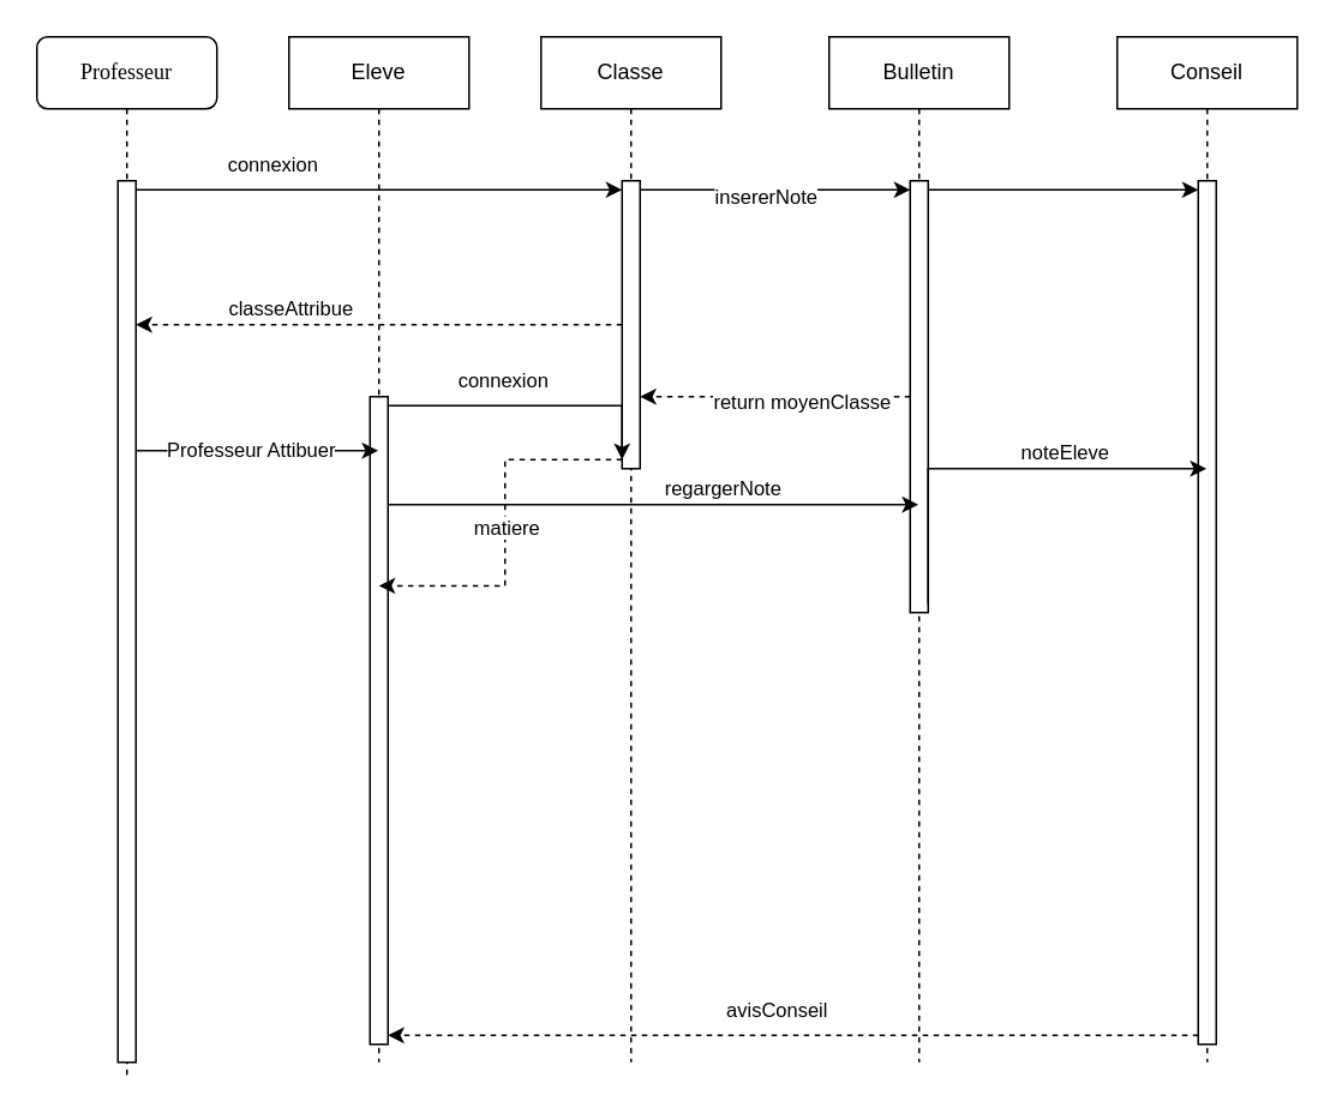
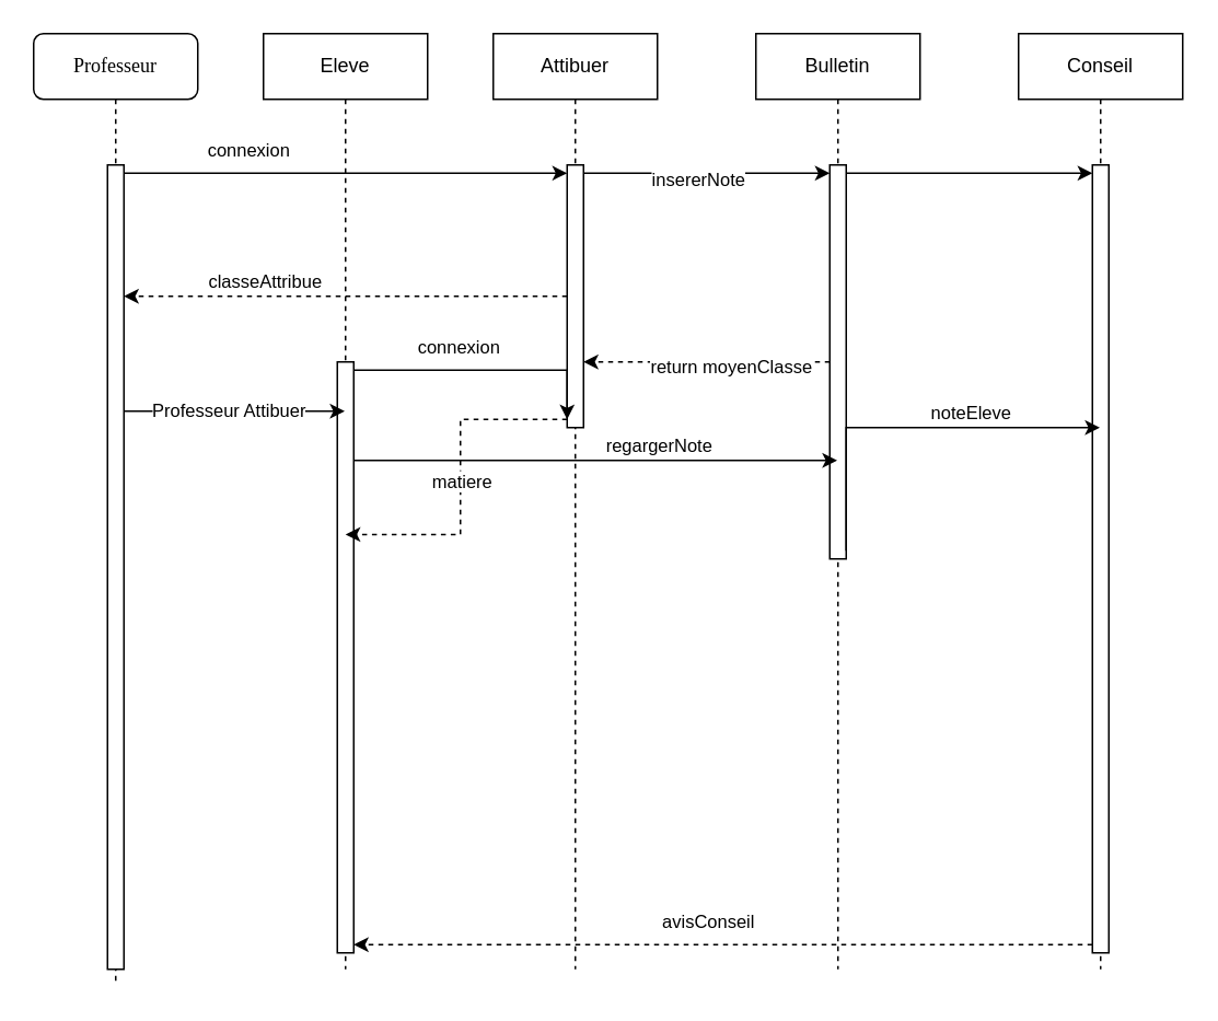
  <mxCell id="0" />
  <mxCell id="1" parent="0" />
  <mxCell id="2" value="Professeur" style="shape=umlLifeline;perimeter=lifelinePerimeter;whiteSpace=wrap;html=1;container=1;collapsible=0;recursiveResize=0;outlineConnect=0;rounded=1;shadow=0;comic=0;labelBackgroundColor=none;strokeWidth=1;fontFamily=Verdana;fontSize=12;align=center;" parent="1" vertex="1"><mxGeometry x="20" y="20" width="100" height="580" as="geometry" /></mxCell>
  <mxCell id="3" value="" style="html=1;points=[[0,0,0,0,5],[0,1,0,0,-5],[1,0,0,0,5],[1,1,0,0,-5]];perimeter=orthogonalPerimeter;outlineConnect=0;targetShapes=umlLifeline;portConstraint=eastwest;newEdgeStyle={&quot;curved&quot;:0,&quot;rounded&quot;:0};" vertex="1" parent="2"><mxGeometry x="45" y="80" width="10" height="490" as="geometry" /></mxCell>
- <mxCell id="4" value="Classe" style="shape=umlLifeline;perimeter=lifelinePerimeter;whiteSpace=wrap;html=1;container=1;dropTarget=0;collapsible=0;recursiveResize=0;outlineConnect=0;portConstraint=eastwest;newEdgeStyle={&quot;curved&quot;:0,&quot;rounded&quot;:0};" vertex="1" parent="1"><mxGeometry x="300" y="20" width="100" height="570" as="geometry" /></mxCell>
+ <mxCell id="4" value="Attibuer" style="shape=umlLifeline;perimeter=lifelinePerimeter;whiteSpace=wrap;html=1;container=1;dropTarget=0;collapsible=0;recursiveResize=0;outlineConnect=0;portConstraint=eastwest;newEdgeStyle={&quot;curved&quot;:0,&quot;rounded&quot;:0};" vertex="1" parent="1"><mxGeometry x="300" y="20" width="100" height="570" as="geometry" /></mxCell>
  <mxCell id="5" value="" style="html=1;points=[[0,0,0,0,5],[0,1,0,0,-5],[1,0,0,0,5],[1,1,0,0,-5]];perimeter=orthogonalPerimeter;outlineConnect=0;targetShapes=umlLifeline;portConstraint=eastwest;newEdgeStyle={&quot;curved&quot;:0,&quot;rounded&quot;:0};" vertex="1" parent="4"><mxGeometry x="45" y="80" width="10" height="160" as="geometry" /></mxCell>
  <mxCell id="6" style="edgeStyle=orthogonalEdgeStyle;rounded=0;orthogonalLoop=1;jettySize=auto;html=1;curved=0;exitX=1;exitY=0;exitDx=0;exitDy=5;exitPerimeter=0;entryX=0;entryY=0;entryDx=0;entryDy=5;entryPerimeter=0;" edge="1" parent="1" source="3" target="5"><mxGeometry relative="1" as="geometry" /></mxCell>
  <mxCell id="7" value="connexion" style="edgeLabel;html=1;align=center;verticalAlign=middle;resizable=0;points=[];" vertex="1" connectable="0" parent="6"><mxGeometry x="-0.029" relative="1" as="geometry"><mxPoint x="-56" y="-15" as="offset" /></mxGeometry></mxCell>
  <mxCell id="8" value="Bulletin" style="shape=umlLifeline;perimeter=lifelinePerimeter;whiteSpace=wrap;html=1;container=1;dropTarget=0;collapsible=0;recursiveResize=0;outlineConnect=0;portConstraint=eastwest;newEdgeStyle={&quot;curved&quot;:0,&quot;rounded&quot;:0};" vertex="1" parent="1"><mxGeometry x="460" y="20" width="100" height="570" as="geometry" /></mxCell>
  <mxCell id="9" value="" style="html=1;points=[[0,0,0,0,5],[0,1,0,0,-5],[1,0,0,0,5],[1,1,0,0,-5]];perimeter=orthogonalPerimeter;outlineConnect=0;targetShapes=umlLifeline;portConstraint=eastwest;newEdgeStyle={&quot;curved&quot;:0,&quot;rounded&quot;:0};" vertex="1" parent="8"><mxGeometry x="45" y="80" width="10" height="240" as="geometry" /></mxCell>
  <mxCell id="10" style="edgeStyle=orthogonalEdgeStyle;rounded=0;orthogonalLoop=1;jettySize=auto;html=1;curved=0;exitX=1;exitY=0;exitDx=0;exitDy=5;exitPerimeter=0;entryX=0;entryY=0;entryDx=0;entryDy=5;entryPerimeter=0;" edge="1" parent="1" source="5" target="9"><mxGeometry relative="1" as="geometry" /></mxCell>
  <mxCell id="11" value="insererNote" style="edgeLabel;html=1;align=center;verticalAlign=middle;resizable=0;points=[];" vertex="1" connectable="0" parent="10"><mxGeometry x="-0.086" y="-3" relative="1" as="geometry"><mxPoint as="offset" /></mxGeometry></mxCell>
  <mxCell id="12" value="Conseil" style="shape=umlLifeline;perimeter=lifelinePerimeter;whiteSpace=wrap;html=1;container=1;dropTarget=0;collapsible=0;recursiveResize=0;outlineConnect=0;portConstraint=eastwest;newEdgeStyle={&quot;curved&quot;:0,&quot;rounded&quot;:0};" vertex="1" parent="1"><mxGeometry x="620" y="20" width="100" height="570" as="geometry" /></mxCell>
  <mxCell id="13" value="" style="html=1;points=[[0,0,0,0,5],[0,1,0,0,-5],[1,0,0,0,5],[1,1,0,0,-5]];perimeter=orthogonalPerimeter;outlineConnect=0;targetShapes=umlLifeline;portConstraint=eastwest;newEdgeStyle={&quot;curved&quot;:0,&quot;rounded&quot;:0};" vertex="1" parent="12"><mxGeometry x="45" y="80" width="10" height="480" as="geometry" /></mxCell>
  <mxCell id="14" style="edgeStyle=orthogonalEdgeStyle;rounded=0;orthogonalLoop=1;jettySize=auto;html=1;curved=0;exitX=1;exitY=0;exitDx=0;exitDy=5;exitPerimeter=0;entryX=0;entryY=0;entryDx=0;entryDy=5;entryPerimeter=0;" edge="1" parent="1" source="9" target="13"><mxGeometry relative="1" as="geometry" /></mxCell>
  <mxCell id="15" style="edgeStyle=orthogonalEdgeStyle;rounded=0;orthogonalLoop=1;jettySize=auto;html=1;curved=0;dashed=1;" edge="1" parent="1" source="9" target="5"><mxGeometry relative="1" as="geometry"><Array as="points"><mxPoint x="400" y="220" /><mxPoint x="400" y="220" /></Array></mxGeometry></mxCell>
  <mxCell id="16" value="return moyenClasse" style="edgeLabel;html=1;align=center;verticalAlign=middle;resizable=0;points=[];" vertex="1" connectable="0" parent="15"><mxGeometry x="-0.187" y="2" relative="1" as="geometry"><mxPoint as="offset" /></mxGeometry></mxCell>
  <mxCell id="17" value="Eleve" style="shape=umlLifeline;perimeter=lifelinePerimeter;whiteSpace=wrap;html=1;container=1;dropTarget=0;collapsible=0;recursiveResize=0;outlineConnect=0;portConstraint=eastwest;newEdgeStyle={&quot;curved&quot;:0,&quot;rounded&quot;:0};" vertex="1" parent="1"><mxGeometry x="160" y="20" width="100" height="570" as="geometry" /></mxCell>
  <mxCell id="18" value="" style="html=1;points=[[0,0,0,0,5],[0,1,0,0,-5],[1,0,0,0,5],[1,1,0,0,-5]];perimeter=orthogonalPerimeter;outlineConnect=0;targetShapes=umlLifeline;portConstraint=eastwest;newEdgeStyle={&quot;curved&quot;:0,&quot;rounded&quot;:0};" vertex="1" parent="17"><mxGeometry x="45" y="200" width="10" height="360" as="geometry" /></mxCell>
  <mxCell id="19" style="edgeStyle=orthogonalEdgeStyle;rounded=0;orthogonalLoop=1;jettySize=auto;html=1;curved=0;exitX=1;exitY=0;exitDx=0;exitDy=5;exitPerimeter=0;entryX=0;entryY=1;entryDx=0;entryDy=-5;entryPerimeter=0;" edge="1" parent="1" source="18" target="5"><mxGeometry relative="1" as="geometry"><Array as="points"><mxPoint x="345" y="225" /></Array></mxGeometry></mxCell>
  <mxCell id="20" value="connexion" style="edgeLabel;html=1;align=center;verticalAlign=middle;resizable=0;points=[];" vertex="1" connectable="0" parent="19"><mxGeometry x="-0.212" y="-2" relative="1" as="geometry"><mxPoint y="-17" as="offset" /></mxGeometry></mxCell>
  <mxCell id="21" style="edgeStyle=orthogonalEdgeStyle;rounded=0;orthogonalLoop=1;jettySize=auto;html=1;curved=0;exitX=0;exitY=1;exitDx=0;exitDy=-5;exitPerimeter=0;entryX=0.5;entryY=0.292;entryDx=0;entryDy=0;entryPerimeter=0;dashed=1;" edge="1" parent="1" source="5" target="18"><mxGeometry relative="1" as="geometry" /></mxCell>
  <mxCell id="22" value="matiere" style="edgeLabel;html=1;align=center;verticalAlign=middle;resizable=0;points=[];" vertex="1" connectable="0" parent="21"><mxGeometry x="-0.007" relative="1" as="geometry"><mxPoint as="offset" /></mxGeometry></mxCell>
  <mxCell id="23" style="edgeStyle=orthogonalEdgeStyle;rounded=0;orthogonalLoop=1;jettySize=auto;html=1;curved=0;" edge="1" parent="1" source="18" target="8"><mxGeometry relative="1" as="geometry"><Array as="points"><mxPoint x="430" y="280" /><mxPoint x="430" y="280" /></Array></mxGeometry></mxCell>
  <mxCell id="24" value="regargerNote" style="edgeLabel;html=1;align=center;verticalAlign=middle;resizable=0;points=[];" vertex="1" connectable="0" parent="23"><mxGeometry x="0.277" y="2" relative="1" as="geometry"><mxPoint x="-3" y="-8" as="offset" /></mxGeometry></mxCell>
  <mxCell id="25" style="edgeStyle=orthogonalEdgeStyle;rounded=0;orthogonalLoop=1;jettySize=auto;html=1;curved=0;exitX=0;exitY=1;exitDx=0;exitDy=-5;exitPerimeter=0;entryX=1;entryY=1;entryDx=0;entryDy=-5;entryPerimeter=0;dashed=1;" edge="1" parent="1" source="13" target="18"><mxGeometry relative="1" as="geometry" /></mxCell>
  <mxCell id="26" value="avisConseil" style="edgeLabel;html=1;align=center;verticalAlign=middle;resizable=0;points=[];" vertex="1" connectable="0" parent="25"><mxGeometry x="-0.102" y="-1" relative="1" as="geometry"><mxPoint x="-33" y="-14" as="offset" /></mxGeometry></mxCell>
  <mxCell id="27" style="edgeStyle=orthogonalEdgeStyle;rounded=0;orthogonalLoop=1;jettySize=auto;html=1;curved=0;exitX=1;exitY=1;exitDx=0;exitDy=-5;exitPerimeter=0;" edge="1" parent="1" source="9" target="12"><mxGeometry relative="1" as="geometry"><Array as="points"><mxPoint x="515" y="260" /></Array></mxGeometry></mxCell>
  <mxCell id="28" value="noteEleve" style="edgeLabel;html=1;align=center;verticalAlign=middle;resizable=0;points=[];" vertex="1" connectable="0" parent="27"><mxGeometry x="0.264" y="-2" relative="1" as="geometry"><mxPoint x="5" y="-12" as="offset" /></mxGeometry></mxCell>
  <mxCell id="29" style="edgeStyle=orthogonalEdgeStyle;rounded=0;orthogonalLoop=1;jettySize=auto;html=1;curved=0;dashed=1;" edge="1" parent="1" source="5" target="3"><mxGeometry relative="1" as="geometry"><Array as="points"><mxPoint x="150" y="180" /><mxPoint x="150" y="180" /></Array></mxGeometry></mxCell>
  <mxCell id="30" value="classeAttribue" style="edgeLabel;html=1;align=center;verticalAlign=middle;resizable=0;points=[];" vertex="1" connectable="0" parent="29"><mxGeometry x="0.4" y="-3" relative="1" as="geometry"><mxPoint x="4" y="-7" as="offset" /></mxGeometry></mxCell>
  <mxCell id="31" style="edgeStyle=orthogonalEdgeStyle;rounded=0;orthogonalLoop=1;jettySize=auto;html=1;curved=0;" edge="1" parent="1" source="3" target="17"><mxGeometry relative="1" as="geometry"><Array as="points"><mxPoint x="100" y="250" /><mxPoint x="100" y="250" /></Array></mxGeometry></mxCell>
  <mxCell id="32" value="Professeur Attibuer" style="edgeLabel;html=1;align=center;verticalAlign=middle;resizable=0;points=[];" vertex="1" connectable="0" parent="31"><mxGeometry x="-0.063" y="1" relative="1" as="geometry"><mxPoint as="offset" /></mxGeometry></mxCell>
